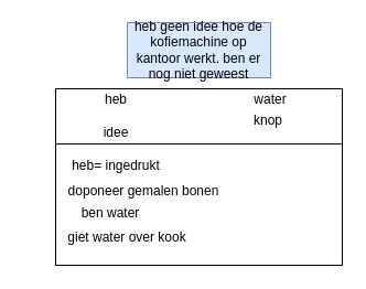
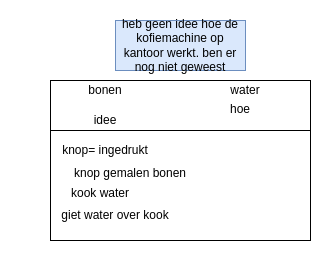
  <mxCell id="0" />
  <mxCell id="1" parent="0" />
  <mxCell id="2" value="" style="rounded=0;whiteSpace=wrap;html=1;" parent="1" vertex="1"><mxGeometry x="50" y="80" width="260" height="160" as="geometry" /></mxCell>
  <mxCell id="3" value="" style="rounded=0;whiteSpace=wrap;html=1;align=left;" parent="1" vertex="1"><mxGeometry x="50" y="80" width="260" height="50" as="geometry" /></mxCell>
- <mxCell id="4" value="heb" style="text;html=1;strokeColor=none;fillColor=none;align=center;verticalAlign=middle;whiteSpace=wrap;rounded=0;" parent="1" vertex="1"><mxGeometry x="70" y="80" width="70" height="20" as="geometry" /></mxCell>
+ <mxCell id="4" value="bonen" style="text;html=1;strokeColor=none;fillColor=none;align=center;verticalAlign=middle;whiteSpace=wrap;rounded=0;" parent="1" vertex="1"><mxGeometry x="70" y="80" width="70" height="20" as="geometry" /></mxCell>
  <mxCell id="5" value="idee" style="text;html=1;strokeColor=none;fillColor=none;align=center;verticalAlign=middle;whiteSpace=wrap;rounded=0;" parent="1" vertex="1"><mxGeometry x="70" y="110" width="70" height="20" as="geometry" /></mxCell>
  <mxCell id="6" value="water" style="text;html=1;strokeColor=none;fillColor=none;align=center;verticalAlign=middle;whiteSpace=wrap;rounded=0;" parent="1" vertex="1"><mxGeometry x="210" y="80" width="70" height="20" as="geometry" /></mxCell>
- <mxCell id="7" value="heb= ingedrukt" style="text;html=1;strokeColor=none;fillColor=none;align=center;verticalAlign=middle;whiteSpace=wrap;rounded=0;" parent="1" vertex="1"><mxGeometry x="25" y="140" width="160" height="20" as="geometry" /></mxCell>
+ <mxCell id="7" value="knop= ingedrukt" style="text;html=1;strokeColor=none;fillColor=none;align=center;verticalAlign=middle;whiteSpace=wrap;rounded=0;" parent="1" vertex="1"><mxGeometry x="25" y="140" width="160" height="20" as="geometry" /></mxCell>
  <mxCell id="8" value="heb geen idee hoe de kofiemachine op kantoor werkt. ben er nog niet geweest" style="text;html=1;strokeColor=#6c8ebf;fillColor=#dae8fc;align=center;verticalAlign=middle;whiteSpace=wrap;rounded=0;" parent="1" vertex="1"><mxGeometry x="115" y="20" width="130" height="50" as="geometry" /></mxCell>
- <mxCell id="9" value="knop" style="text;html=1;" parent="1" vertex="1"><mxGeometry x="227.5" y="95" width="50" height="30" as="geometry" /></mxCell>
- <mxCell id="10" value="ben water" style="text;html=1;strokeColor=none;fillColor=none;align=center;verticalAlign=middle;whiteSpace=wrap;rounded=0;" parent="1" vertex="1"><mxGeometry x="20" y="182.5" width="160" height="20" as="geometry" /></mxCell>
- <mxCell id="11" value="doponeer gemalen bonen" style="text;html=1;strokeColor=none;fillColor=none;align=center;verticalAlign=middle;whiteSpace=wrap;rounded=0;" parent="1" vertex="1"><mxGeometry x="50" y="162.5" width="160" height="20" as="geometry" /></mxCell>
+ <mxCell id="9" value="hoe" style="text;html=1;" parent="1" vertex="1"><mxGeometry x="227.5" y="95" width="50" height="30" as="geometry" /></mxCell>
+ <mxCell id="10" value="kook water" style="text;html=1;strokeColor=none;fillColor=none;align=center;verticalAlign=middle;whiteSpace=wrap;rounded=0;" parent="1" vertex="1"><mxGeometry x="20" y="182.5" width="160" height="20" as="geometry" /></mxCell>
+ <mxCell id="11" value="knop gemalen bonen" style="text;html=1;strokeColor=none;fillColor=none;align=center;verticalAlign=middle;whiteSpace=wrap;rounded=0;" parent="1" vertex="1"><mxGeometry x="50" y="162.5" width="160" height="20" as="geometry" /></mxCell>
  <mxCell id="12" value="giet water over kook" style="text;html=1;strokeColor=none;fillColor=none;align=center;verticalAlign=middle;whiteSpace=wrap;rounded=0;" parent="1" vertex="1"><mxGeometry x="35" y="205" width="160" height="20" as="geometry" /></mxCell>
